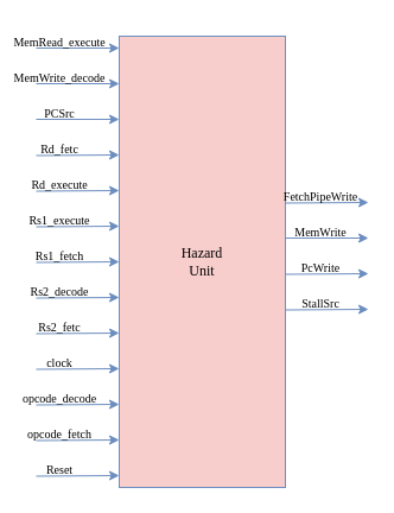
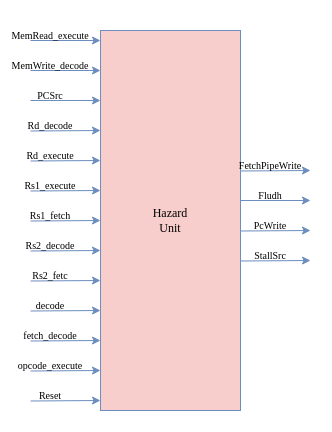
  <mxCell id="0" />
  <mxCell id="1" parent="0" />
  <mxCell id="2" value="&lt;font face=&quot;modern computer&quot;&gt;Hazard&lt;br&gt;Unit&lt;br&gt;&lt;/font&gt;" style="rounded=0;whiteSpace=wrap;html=1;direction=south;fillColor=#f8cecc;strokeColor=#6c8ebf;" vertex="1" parent="1"><mxGeometry x="100" y="30" width="140" height="380" as="geometry" /></mxCell>
  <mxCell id="3" value="" style="endArrow=classic;html=1;rounded=0;strokeColor=#6C8EBF;" edge="1" parent="1"><mxGeometry width="50" height="50" relative="1" as="geometry"><mxPoint x="30" y="100" as="sourcePoint" /><mxPoint x="100" y="100" as="targetPoint" /></mxGeometry></mxCell>
  <mxCell id="4" value="" style="endArrow=classic;html=1;rounded=0;strokeColor=#6C8EBF;" edge="1" parent="1"><mxGeometry width="50" height="50" relative="1" as="geometry"><mxPoint x="30" y="70" as="sourcePoint" /><mxPoint x="100" y="70" as="targetPoint" /></mxGeometry></mxCell>
  <mxCell id="5" value="" style="endArrow=classic;html=1;rounded=0;strokeColor=#6C8EBF;" edge="1" parent="1"><mxGeometry width="50" height="50" relative="1" as="geometry"><mxPoint x="30" y="40" as="sourcePoint" /><mxPoint x="100" y="40" as="targetPoint" /></mxGeometry></mxCell>
  <mxCell id="6" value="" style="endArrow=classic;html=1;rounded=0;strokeColor=#6C8EBF;entryX=0.25;entryY=1;entryDx=0;entryDy=0;" edge="1" parent="1"><mxGeometry width="50" height="50" relative="1" as="geometry"><mxPoint x="30" y="130.5" as="sourcePoint" /><mxPoint x="100" y="130" as="targetPoint" /></mxGeometry></mxCell>
  <mxCell id="7" value="" style="endArrow=classic;html=1;rounded=0;strokeColor=#6C8EBF;entryX=0.25;entryY=1;entryDx=0;entryDy=0;" edge="1" parent="1"><mxGeometry width="50" height="50" relative="1" as="geometry"><mxPoint x="30" y="160.5" as="sourcePoint" /><mxPoint x="100" y="160" as="targetPoint" /></mxGeometry></mxCell>
  <mxCell id="8" value="" style="endArrow=classic;html=1;rounded=0;strokeColor=#6C8EBF;entryX=0.25;entryY=1;entryDx=0;entryDy=0;" edge="1" parent="1"><mxGeometry width="50" height="50" relative="1" as="geometry"><mxPoint x="30" y="190.5" as="sourcePoint" /><mxPoint x="100" y="190" as="targetPoint" /></mxGeometry></mxCell>
  <mxCell id="9" value="" style="endArrow=classic;html=1;rounded=0;strokeColor=#6C8EBF;entryX=0.25;entryY=1;entryDx=0;entryDy=0;" edge="1" parent="1"><mxGeometry width="50" height="50" relative="1" as="geometry"><mxPoint x="30" y="220.5" as="sourcePoint" /><mxPoint x="100" y="220" as="targetPoint" /></mxGeometry></mxCell>
  <mxCell id="10" value="" style="endArrow=classic;html=1;rounded=0;strokeColor=#6C8EBF;entryX=0.25;entryY=1;entryDx=0;entryDy=0;" edge="1" parent="1"><mxGeometry width="50" height="50" relative="1" as="geometry"><mxPoint x="30" y="250.5" as="sourcePoint" /><mxPoint x="100" y="250" as="targetPoint" /></mxGeometry></mxCell>
  <mxCell id="11" value="" style="endArrow=classic;html=1;rounded=0;strokeColor=#6C8EBF;entryX=0.25;entryY=1;entryDx=0;entryDy=0;" edge="1" parent="1"><mxGeometry width="50" height="50" relative="1" as="geometry"><mxPoint x="30" y="280.5" as="sourcePoint" /><mxPoint x="100" y="280" as="targetPoint" /></mxGeometry></mxCell>
  <mxCell id="12" value="" style="endArrow=classic;html=1;rounded=0;strokeColor=#6C8EBF;entryX=0.25;entryY=1;entryDx=0;entryDy=0;" edge="1" parent="1"><mxGeometry width="50" height="50" relative="1" as="geometry"><mxPoint x="30" y="310.5" as="sourcePoint" /><mxPoint x="100" y="310" as="targetPoint" /></mxGeometry></mxCell>
  <mxCell id="13" value="" style="endArrow=classic;html=1;rounded=0;strokeColor=#6C8EBF;entryX=0.25;entryY=1;entryDx=0;entryDy=0;" edge="1" parent="1"><mxGeometry width="50" height="50" relative="1" as="geometry"><mxPoint x="30" y="340.5" as="sourcePoint" /><mxPoint x="100" y="340" as="targetPoint" /></mxGeometry></mxCell>
  <mxCell id="14" value="" style="endArrow=classic;html=1;rounded=0;strokeColor=#6C8EBF;entryX=0.25;entryY=1;entryDx=0;entryDy=0;" edge="1" parent="1"><mxGeometry width="50" height="50" relative="1" as="geometry"><mxPoint x="30" y="370.5" as="sourcePoint" /><mxPoint x="100" y="370" as="targetPoint" /></mxGeometry></mxCell>
  <mxCell id="15" value="" style="endArrow=classic;html=1;rounded=0;strokeColor=#6C8EBF;entryX=0.25;entryY=1;entryDx=0;entryDy=0;" edge="1" parent="1"><mxGeometry width="50" height="50" relative="1" as="geometry"><mxPoint x="30" y="400.5" as="sourcePoint" /><mxPoint x="100" y="400" as="targetPoint" /></mxGeometry></mxCell>
  <mxCell id="16" value="" style="endArrow=classic;html=1;rounded=0;strokeColor=#6C8EBF;" edge="1" parent="1"><mxGeometry width="50" height="50" relative="1" as="geometry"><mxPoint x="240" y="200" as="sourcePoint" /><mxPoint x="310" y="200" as="targetPoint" /></mxGeometry></mxCell>
  <mxCell id="17" value="" style="endArrow=classic;html=1;rounded=0;strokeColor=#6C8EBF;entryX=0.25;entryY=1;entryDx=0;entryDy=0;" edge="1" parent="1"><mxGeometry width="50" height="50" relative="1" as="geometry"><mxPoint x="240" y="230.5" as="sourcePoint" /><mxPoint x="310" y="230" as="targetPoint" /></mxGeometry></mxCell>
  <mxCell id="18" value="" style="endArrow=classic;html=1;rounded=0;strokeColor=#6C8EBF;entryX=0.25;entryY=1;entryDx=0;entryDy=0;" edge="1" parent="1"><mxGeometry width="50" height="50" relative="1" as="geometry"><mxPoint x="240" y="260.5" as="sourcePoint" /><mxPoint x="310" y="260" as="targetPoint" /></mxGeometry></mxCell>
  <mxCell id="19" value="" style="endArrow=classic;html=1;rounded=0;strokeColor=#6C8EBF;entryX=0.25;entryY=1;entryDx=0;entryDy=0;" edge="1" parent="1"><mxGeometry width="50" height="50" relative="1" as="geometry"><mxPoint x="240" y="170.5" as="sourcePoint" /><mxPoint x="310" y="170" as="targetPoint" /></mxGeometry></mxCell>
  <mxCell id="20" value="&lt;font face=&quot;modern computer&quot; style=&quot;font-size: 10px&quot;&gt;MemRead_execute&lt;/font&gt;" style="text;html=1;strokeColor=none;fillColor=none;align=center;verticalAlign=middle;whiteSpace=wrap;rounded=0;" vertex="1" parent="1"><mxGeometry x="20" y="20" width="60" height="30" as="geometry" /></mxCell>
  <mxCell id="21" value="&lt;font face=&quot;modern computer&quot; style=&quot;font-size: 10px&quot;&gt;MemWrite_decode&lt;/font&gt;" style="text;html=1;strokeColor=none;fillColor=none;align=center;verticalAlign=middle;whiteSpace=wrap;rounded=0;" vertex="1" parent="1"><mxGeometry x="20" y="50" width="60" height="30" as="geometry" /></mxCell>
  <mxCell id="22" value="&lt;font face=&quot;modern computer&quot; style=&quot;font-size: 10px&quot;&gt;PCSrc&lt;/font&gt;" style="text;html=1;strokeColor=none;fillColor=none;align=center;verticalAlign=middle;whiteSpace=wrap;rounded=0;" vertex="1" parent="1"><mxGeometry x="20" y="80" width="60" height="30" as="geometry" /></mxCell>
- <mxCell id="23" value="&lt;font face=&quot;modern computer&quot; style=&quot;font-size: 10px&quot;&gt;Rd_fetc&lt;/font&gt;" style="text;html=1;strokeColor=none;fillColor=none;align=center;verticalAlign=middle;whiteSpace=wrap;rounded=0;" vertex="1" parent="1"><mxGeometry x="20" y="110" width="60" height="30" as="geometry" /></mxCell>
+ <mxCell id="23" value="&lt;font face=&quot;modern computer&quot; style=&quot;font-size: 10px&quot;&gt;Rd_decode&lt;/font&gt;" style="text;html=1;strokeColor=none;fillColor=none;align=center;verticalAlign=middle;whiteSpace=wrap;rounded=0;" vertex="1" parent="1"><mxGeometry x="20" y="110" width="60" height="30" as="geometry" /></mxCell>
  <mxCell id="24" value="&lt;font face=&quot;modern computer&quot; style=&quot;font-size: 10px&quot;&gt;Rd_execute&lt;/font&gt;" style="text;html=1;strokeColor=none;fillColor=none;align=center;verticalAlign=middle;whiteSpace=wrap;rounded=0;" vertex="1" parent="1"><mxGeometry x="20" y="140" width="60" height="30" as="geometry" /></mxCell>
  <mxCell id="25" value="&lt;font face=&quot;modern computer&quot; style=&quot;font-size: 10px&quot;&gt;Rs1_execute&lt;/font&gt;" style="text;html=1;strokeColor=none;fillColor=none;align=center;verticalAlign=middle;whiteSpace=wrap;rounded=0;" vertex="1" parent="1"><mxGeometry x="20" y="170" width="60" height="30" as="geometry" /></mxCell>
  <mxCell id="26" value="&lt;font face=&quot;modern computer&quot; style=&quot;font-size: 10px&quot;&gt;Rs1_fetch&lt;/font&gt;" style="text;html=1;strokeColor=none;fillColor=none;align=center;verticalAlign=middle;whiteSpace=wrap;rounded=0;" vertex="1" parent="1"><mxGeometry x="20" y="200" width="60" height="30" as="geometry" /></mxCell>
  <mxCell id="27" value="&lt;font face=&quot;modern computer&quot; style=&quot;font-size: 10px&quot;&gt;Rs2_decode&lt;/font&gt;" style="text;html=1;strokeColor=none;fillColor=none;align=center;verticalAlign=middle;whiteSpace=wrap;rounded=0;" vertex="1" parent="1"><mxGeometry x="20" y="230" width="60" height="30" as="geometry" /></mxCell>
  <mxCell id="28" value="&lt;font face=&quot;modern computer&quot; style=&quot;font-size: 10px&quot;&gt;Rs2_fetc&lt;/font&gt;" style="text;html=1;strokeColor=none;fillColor=none;align=center;verticalAlign=middle;whiteSpace=wrap;rounded=0;" vertex="1" parent="1"><mxGeometry x="20" y="260" width="60" height="30" as="geometry" /></mxCell>
- <mxCell id="29" value="&lt;font face=&quot;modern computer&quot; style=&quot;font-size: 10px&quot;&gt;clock&lt;/font&gt;" style="text;html=1;strokeColor=none;fillColor=none;align=center;verticalAlign=middle;whiteSpace=wrap;rounded=0;" vertex="1" parent="1"><mxGeometry x="20" y="290" width="60" height="30" as="geometry" /></mxCell>
- <mxCell id="30" value="&lt;font face=&quot;modern computer&quot; style=&quot;font-size: 10px&quot;&gt;opcode_decode&lt;/font&gt;" style="text;html=1;strokeColor=none;fillColor=none;align=center;verticalAlign=middle;whiteSpace=wrap;rounded=0;" vertex="1" parent="1"><mxGeometry x="20" y="320" width="60" height="30" as="geometry" /></mxCell>
- <mxCell id="31" value="&lt;font face=&quot;modern computer&quot; style=&quot;font-size: 10px&quot;&gt;opcode_fetch&lt;/font&gt;" style="text;html=1;strokeColor=none;fillColor=none;align=center;verticalAlign=middle;whiteSpace=wrap;rounded=0;" vertex="1" parent="1"><mxGeometry x="20" y="350" width="60" height="30" as="geometry" /></mxCell>
+ <mxCell id="29" value="&lt;font face=&quot;modern computer&quot; style=&quot;font-size: 10px&quot;&gt;decode&lt;/font&gt;" style="text;html=1;strokeColor=none;fillColor=none;align=center;verticalAlign=middle;whiteSpace=wrap;rounded=0;" vertex="1" parent="1"><mxGeometry x="20" y="290" width="60" height="30" as="geometry" /></mxCell>
+ <mxCell id="30" value="&lt;font face=&quot;modern computer&quot; style=&quot;font-size: 10px&quot;&gt;fetch_decode&lt;/font&gt;" style="text;html=1;strokeColor=none;fillColor=none;align=center;verticalAlign=middle;whiteSpace=wrap;rounded=0;" vertex="1" parent="1"><mxGeometry x="20" y="320" width="60" height="30" as="geometry" /></mxCell>
+ <mxCell id="31" value="&lt;font face=&quot;modern computer&quot; style=&quot;font-size: 10px&quot;&gt;opcode_execute&lt;/font&gt;" style="text;html=1;strokeColor=none;fillColor=none;align=center;verticalAlign=middle;whiteSpace=wrap;rounded=0;" vertex="1" parent="1"><mxGeometry x="20" y="350" width="60" height="30" as="geometry" /></mxCell>
  <mxCell id="32" value="&lt;font face=&quot;modern computer&quot;&gt;&lt;span style=&quot;font-size: 10px&quot;&gt;Reset&lt;/span&gt;&lt;/font&gt;" style="text;html=1;strokeColor=none;fillColor=none;align=center;verticalAlign=middle;whiteSpace=wrap;rounded=0;" vertex="1" parent="1"><mxGeometry x="20" y="380" width="60" height="30" as="geometry" /></mxCell>
  <mxCell id="33" value="&lt;font face=&quot;modern computer&quot; style=&quot;font-size: 10px&quot;&gt;FetchPipeWrite&lt;/font&gt;" style="text;html=1;strokeColor=none;fillColor=none;align=center;verticalAlign=middle;whiteSpace=wrap;rounded=0;" vertex="1" parent="1"><mxGeometry x="240" y="150" width="60" height="30" as="geometry" /></mxCell>
- <mxCell id="34" value="&lt;font face=&quot;modern computer&quot; style=&quot;font-size: 10px&quot;&gt;MemWrite&lt;/font&gt;" style="text;html=1;strokeColor=none;fillColor=none;align=center;verticalAlign=middle;whiteSpace=wrap;rounded=0;" vertex="1" parent="1"><mxGeometry x="240" y="180" width="60" height="30" as="geometry" /></mxCell>
+ <mxCell id="34" value="&lt;font face=&quot;modern computer&quot; style=&quot;font-size: 10px&quot;&gt;Fludh&lt;/font&gt;" style="text;html=1;strokeColor=none;fillColor=none;align=center;verticalAlign=middle;whiteSpace=wrap;rounded=0;" vertex="1" parent="1"><mxGeometry x="240" y="180" width="60" height="30" as="geometry" /></mxCell>
  <mxCell id="35" value="&lt;font face=&quot;modern computer&quot; style=&quot;font-size: 10px&quot;&gt;PcWrite&lt;/font&gt;" style="text;html=1;strokeColor=none;fillColor=none;align=center;verticalAlign=middle;whiteSpace=wrap;rounded=0;" vertex="1" parent="1"><mxGeometry x="240" y="210" width="60" height="30" as="geometry" /></mxCell>
  <mxCell id="36" value="&lt;font face=&quot;modern computer&quot; style=&quot;font-size: 10px&quot;&gt;StallSrc&lt;/font&gt;" style="text;html=1;strokeColor=none;fillColor=none;align=center;verticalAlign=middle;whiteSpace=wrap;rounded=0;" vertex="1" parent="1"><mxGeometry x="240" y="240" width="60" height="30" as="geometry" /></mxCell>
